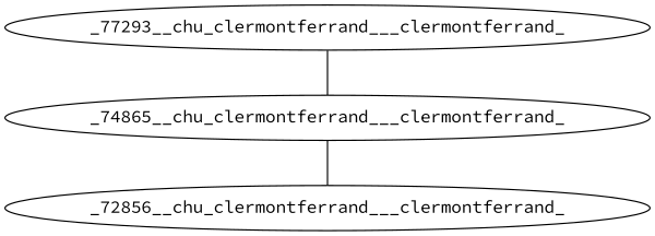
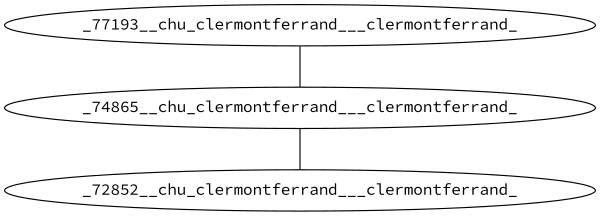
  graph {
    fontname="Source Code Pro"
    node [fontname="Source Code Pro"]
    edge [fontname="Source Code Pro"]
-   _77193__chu_clermontferrand___clermontferrand_ [label=_77293__chu_clermontferrand___clermontferrand_]
+   _77193__chu_clermontferrand___clermontferrand_
    _74865__chu_clermontferrand___clermontferrand_
-   _72856__chu_clermontferrand___clermontferrand_
+   _72856__chu_clermontferrand___clermontferrand_ [label=_72852__chu_clermontferrand___clermontferrand_]
    _77193__chu_clermontferrand___clermontferrand_ -- _74865__chu_clermontferrand___clermontferrand_
    _74865__chu_clermontferrand___clermontferrand_ -- _72856__chu_clermontferrand___clermontferrand_
  }
